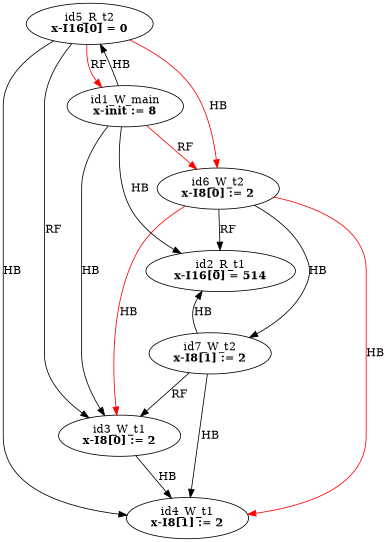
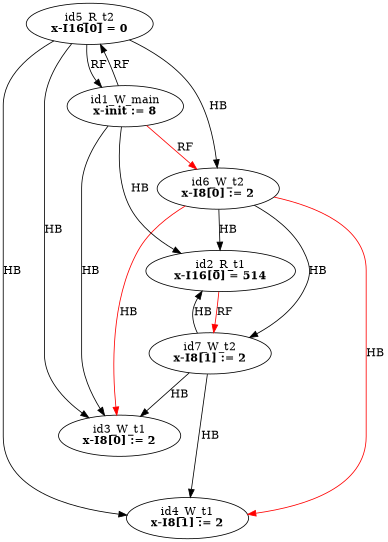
  digraph {
    rankdir=TB
    splines=true
    edge [color=black]
    n1 [label=<id2_R_t1<br/><B>x-I16[0] = 514</B>>]
    n2 [label=<id7_W_t2<br/><B>x-I8[1] := 2</B>>]
    n3 [label=<id3_W_t1<br/><B>x-I8[0] := 2</B>>]
    n4 [label=<id4_W_t1<br/><B>x-I8[1] := 2</B>>]
    n5 [label=<id6_W_t2<br/><B>x-I8[0] := 2</B>>]
    n6 [label=<id5_R_t2<br/><B>x-I16[0] = 0</B>>]
    n7 [label=<id1_W_main<br/><B>x-init := 8</B>>]
+   n1 -> n2 [color=red label=RF]
    n2 -> n1 [label=HB]
-   n2 -> n3 [label=RF]
+   n2 -> n3 [label=HB]
    n2 -> n4 [label=HB]
-   n3 -> n4 [label=HB]
-   n5 -> n1 [label=RF]
+   n5 -> n1 [label=HB]
    n5 -> n2 [label=HB]
    n5 -> n3 [color=red label=HB]
    n5 -> n4 [color=red label=HB]
-   n6 -> n3 [label=RF]
+   n6 -> n3 [label=HB]
    n6 -> n4 [label=HB]
-   n6 -> n5 [color=red label=HB]
-   n6 -> n7 [color=red label=RF]
+   n6 -> n5 [label=HB]
+   n6 -> n7 [label=RF]
    n7 -> n1 [label=HB]
    n7 -> n3 [label=HB]
    n7 -> n5 [color=red label=RF]
-   n7 -> n6 [label=HB]
+   n7 -> n6 [label=RF]
  }
